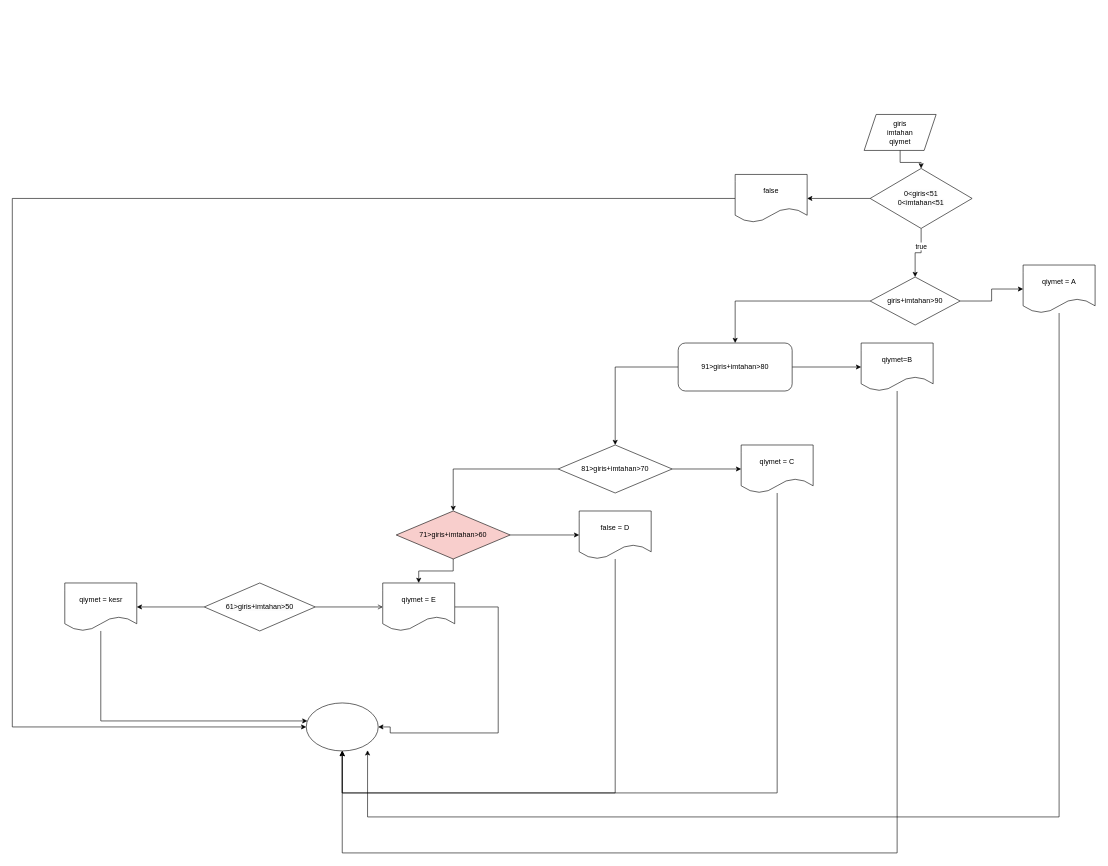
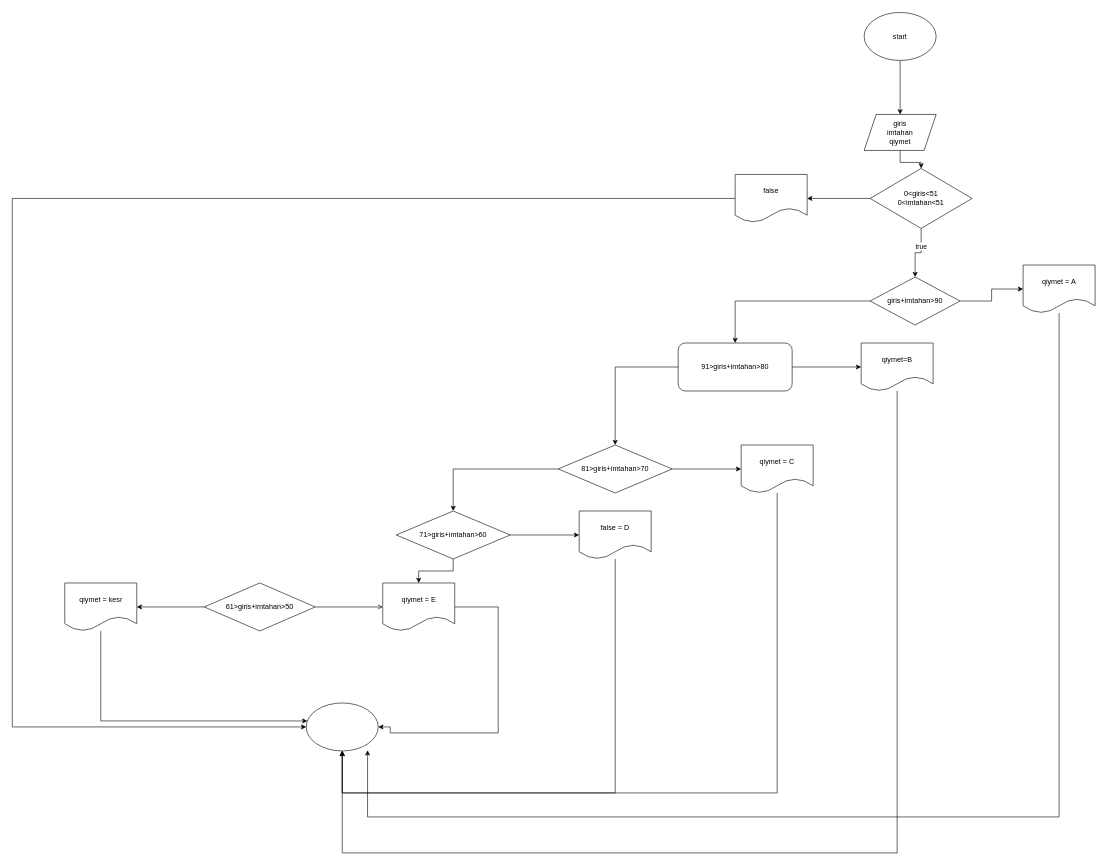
  <mxCell id="0" />
  <mxCell id="1" parent="0" />
+ <mxCell id="2" value="" style="edgeStyle=orthogonalEdgeStyle;rounded=0;orthogonalLoop=1;jettySize=auto;html=1;" edge="1" parent="1" source="3" target="6"><mxGeometry relative="1" as="geometry" /></mxCell>
+ <mxCell id="3" value="start" style="ellipse;whiteSpace=wrap;html=1;" vertex="1" parent="1"><mxGeometry x="1440" y="20" width="120" height="80" as="geometry" /></mxCell>
  <mxCell id="4" value="" style="edgeStyle=orthogonalEdgeStyle;rounded=0;orthogonalLoop=1;jettySize=auto;html=1;" edge="1" parent="1" source="37" target="9"><mxGeometry relative="1" as="geometry" /></mxCell>
  <mxCell id="5" value="true" style="edgeLabel;html=1;align=center;verticalAlign=middle;resizable=0;points=[];" vertex="1" connectable="0" parent="4"><mxGeometry x="-0.365" y="-1" relative="1" as="geometry"><mxPoint as="offset" /></mxGeometry></mxCell>
  <mxCell id="6" value="giris&lt;br&gt;imtahan&lt;br&gt;qiymet" style="shape=parallelogram;perimeter=parallelogramPerimeter;whiteSpace=wrap;html=1;fixedSize=1;" vertex="1" parent="1"><mxGeometry x="1440" y="190" width="120" height="60" as="geometry" /></mxCell>
  <mxCell id="7" value="" style="edgeStyle=orthogonalEdgeStyle;rounded=0;orthogonalLoop=1;jettySize=auto;html=1;" edge="1" parent="1" source="9" target="10"><mxGeometry relative="1" as="geometry" /></mxCell>
  <mxCell id="8" value="" style="edgeStyle=orthogonalEdgeStyle;rounded=0;orthogonalLoop=1;jettySize=auto;html=1;" edge="1" parent="1" source="9" target="13"><mxGeometry relative="1" as="geometry" /></mxCell>
  <mxCell id="9" value="giris+imtahan&amp;gt;90" style="rhombus;whiteSpace=wrap;html=1;" vertex="1" parent="1"><mxGeometry x="1450" y="461" width="150" height="80" as="geometry" /></mxCell>
  <mxCell id="10" value="qiymet = A" style="shape=document;whiteSpace=wrap;html=1;boundedLbl=1;" vertex="1" parent="1"><mxGeometry x="1705" y="441" width="120" height="80" as="geometry" /></mxCell>
  <mxCell id="11" value="" style="edgeStyle=orthogonalEdgeStyle;rounded=0;orthogonalLoop=1;jettySize=auto;html=1;" edge="1" parent="1" source="13" target="15"><mxGeometry relative="1" as="geometry" /></mxCell>
  <mxCell id="12" value="" style="edgeStyle=orthogonalEdgeStyle;rounded=0;orthogonalLoop=1;jettySize=auto;html=1;" edge="1" parent="1" source="13" target="18"><mxGeometry relative="1" as="geometry" /></mxCell>
  <mxCell id="13" value="91&amp;gt;giris+imtahan&amp;gt;80" style="whiteSpace=wrap;html=1;rounded=1;" vertex="1" parent="1"><mxGeometry x="1130" y="571" width="190" height="80" as="geometry" /></mxCell>
  <mxCell id="14" style="edgeStyle=orthogonalEdgeStyle;rounded=0;orthogonalLoop=1;jettySize=auto;html=1;" edge="1" parent="1" source="15" target="33"><mxGeometry relative="1" as="geometry"><Array as="points"><mxPoint x="1495" y="1421" /><mxPoint x="570" y="1421" /></Array></mxGeometry></mxCell>
  <mxCell id="15" value="qiymet=B" style="shape=document;whiteSpace=wrap;html=1;boundedLbl=1;" vertex="1" parent="1"><mxGeometry x="1435" y="571" width="120" height="80" as="geometry" /></mxCell>
  <mxCell id="16" value="" style="edgeStyle=orthogonalEdgeStyle;rounded=0;orthogonalLoop=1;jettySize=auto;html=1;" edge="1" parent="1" source="18" target="20"><mxGeometry relative="1" as="geometry" /></mxCell>
  <mxCell id="17" value="" style="edgeStyle=orthogonalEdgeStyle;rounded=0;orthogonalLoop=1;jettySize=auto;html=1;" edge="1" parent="1" source="18" target="23"><mxGeometry relative="1" as="geometry" /></mxCell>
  <mxCell id="18" value="81&amp;gt;giris+imtahan&amp;gt;70" style="rhombus;whiteSpace=wrap;html=1;" vertex="1" parent="1"><mxGeometry x="930" y="741" width="190" height="80" as="geometry" /></mxCell>
  <mxCell id="19" style="edgeStyle=orthogonalEdgeStyle;rounded=0;orthogonalLoop=1;jettySize=auto;html=1;" edge="1" parent="1" source="20" target="33"><mxGeometry relative="1" as="geometry"><Array as="points"><mxPoint x="1295" y="1321" /><mxPoint x="570" y="1321" /></Array></mxGeometry></mxCell>
  <mxCell id="20" value="qiymet = C" style="shape=document;whiteSpace=wrap;html=1;boundedLbl=1;" vertex="1" parent="1"><mxGeometry x="1235" y="741" width="120" height="80" as="geometry" /></mxCell>
  <mxCell id="21" value="" style="edgeStyle=orthogonalEdgeStyle;rounded=0;orthogonalLoop=1;jettySize=auto;html=1;" edge="1" parent="1" source="23" target="25"><mxGeometry relative="1" as="geometry" /></mxCell>
  <mxCell id="22" value="" style="edgeStyle=orthogonalEdgeStyle;rounded=0;orthogonalLoop=1;jettySize=auto;html=1;" edge="1" parent="1" source="23" target="30"><mxGeometry relative="1" as="geometry" /></mxCell>
- <mxCell id="23" value="71&amp;gt;giris+imtahan&amp;gt;60" style="rhombus;whiteSpace=wrap;html=1;fillColor=#f8cecc;" vertex="1" parent="1"><mxGeometry x="660" y="851" width="190" height="80" as="geometry" /></mxCell>
+ <mxCell id="23" value="71&amp;gt;giris+imtahan&amp;gt;60" style="rhombus;whiteSpace=wrap;html=1;" vertex="1" parent="1"><mxGeometry x="660" y="851" width="190" height="80" as="geometry" /></mxCell>
  <mxCell id="24" style="edgeStyle=orthogonalEdgeStyle;rounded=0;orthogonalLoop=1;jettySize=auto;html=1;" edge="1" parent="1" source="25" target="33"><mxGeometry relative="1" as="geometry"><mxPoint x="970" y="1231" as="targetPoint" /><Array as="points"><mxPoint x="1025" y="1321" /><mxPoint x="570" y="1321" /></Array></mxGeometry></mxCell>
  <mxCell id="25" value="false = D" style="shape=document;whiteSpace=wrap;html=1;boundedLbl=1;" vertex="1" parent="1"><mxGeometry x="965" y="851" width="120" height="80" as="geometry" /></mxCell>
  <mxCell id="26" value="" style="edgeStyle=orthogonalEdgeStyle;rounded=0;orthogonalLoop=1;jettySize=auto;html=1;endArrow=open;" edge="1" parent="1" source="28" target="30"><mxGeometry relative="1" as="geometry" /></mxCell>
  <mxCell id="27" value="" style="edgeStyle=orthogonalEdgeStyle;rounded=0;orthogonalLoop=1;jettySize=auto;html=1;" edge="1" parent="1" source="28" target="32"><mxGeometry relative="1" as="geometry" /></mxCell>
  <mxCell id="28" value="&lt;br&gt;&lt;span style=&quot;color: rgb(0, 0, 0); font-family: Helvetica; font-size: 12px; font-style: normal; font-variant-ligatures: normal; font-variant-caps: normal; font-weight: 400; letter-spacing: normal; orphans: 2; text-align: center; text-indent: 0px; text-transform: none; widows: 2; word-spacing: 0px; -webkit-text-stroke-width: 0px; background-color: rgb(251, 251, 251); text-decoration-thickness: initial; text-decoration-style: initial; text-decoration-color: initial; float: none; display: inline !important;&quot;&gt;61&amp;gt;giris+imtahan&amp;gt;50&lt;/span&gt;&lt;div&gt;&lt;br/&gt;&lt;/div&gt;" style="rhombus;whiteSpace=wrap;html=1;" vertex="1" parent="1"><mxGeometry x="340" y="971" width="185" height="80" as="geometry" /></mxCell>
  <mxCell id="29" style="edgeStyle=orthogonalEdgeStyle;rounded=0;orthogonalLoop=1;jettySize=auto;html=1;entryX=1;entryY=0.5;entryDx=0;entryDy=0;" edge="1" parent="1" source="30" target="33"><mxGeometry relative="1" as="geometry"><Array as="points"><mxPoint x="830" y="1011" /><mxPoint x="830" y="1221" /><mxPoint x="650" y="1221" /><mxPoint x="650" y="1211" /></Array></mxGeometry></mxCell>
  <mxCell id="30" value="qiymet = E" style="shape=document;whiteSpace=wrap;html=1;boundedLbl=1;" vertex="1" parent="1"><mxGeometry x="637.5" y="971" width="120" height="80" as="geometry" /></mxCell>
  <mxCell id="31" style="edgeStyle=orthogonalEdgeStyle;rounded=0;orthogonalLoop=1;jettySize=auto;html=1;" edge="1" parent="1" source="32" target="33"><mxGeometry relative="1" as="geometry"><Array as="points"><mxPoint x="168" y="1201" /></Array></mxGeometry></mxCell>
  <mxCell id="32" value="qiymet = kesr" style="shape=document;whiteSpace=wrap;html=1;boundedLbl=1;" vertex="1" parent="1"><mxGeometry x="107.5" y="971" width="120" height="80" as="geometry" /></mxCell>
  <mxCell id="33" value="" style="ellipse;whiteSpace=wrap;html=1;" vertex="1" parent="1"><mxGeometry x="510" y="1171" width="120" height="80" as="geometry" /></mxCell>
  <mxCell id="34" style="edgeStyle=orthogonalEdgeStyle;rounded=0;orthogonalLoop=1;jettySize=auto;html=1;entryX=0.852;entryY=0.986;entryDx=0;entryDy=0;entryPerimeter=0;" edge="1" parent="1" source="10" target="33"><mxGeometry relative="1" as="geometry"><Array as="points"><mxPoint x="1765" y="1361" /><mxPoint x="612" y="1361" /></Array></mxGeometry></mxCell>
  <mxCell id="35" value="" style="edgeStyle=orthogonalEdgeStyle;rounded=0;orthogonalLoop=1;jettySize=auto;html=1;" edge="1" parent="1" source="6" target="37"><mxGeometry relative="1" as="geometry"><mxPoint x="1500" y="250" as="sourcePoint" /><mxPoint x="1525" y="461" as="targetPoint" /></mxGeometry></mxCell>
  <mxCell id="36" value="" style="edgeStyle=orthogonalEdgeStyle;rounded=0;orthogonalLoop=1;jettySize=auto;html=1;" edge="1" parent="1" source="37" target="39"><mxGeometry relative="1" as="geometry" /></mxCell>
  <mxCell id="37" value="&lt;br&gt;&lt;span style=&quot;color: rgb(0, 0, 0); font-family: Helvetica; font-size: 12px; font-style: normal; font-variant-ligatures: normal; font-variant-caps: normal; font-weight: 400; letter-spacing: normal; orphans: 2; text-align: center; text-indent: 0px; text-transform: none; widows: 2; word-spacing: 0px; -webkit-text-stroke-width: 0px; background-color: rgb(251, 251, 251); text-decoration-thickness: initial; text-decoration-style: initial; text-decoration-color: initial; float: none; display: inline !important;&quot;&gt;0&amp;lt;giris&amp;lt;51&lt;/span&gt;&lt;br style=&quot;border-color: var(--border-color); color: rgb(0, 0, 0); font-family: Helvetica; font-size: 12px; font-style: normal; font-variant-ligatures: normal; font-variant-caps: normal; font-weight: 400; letter-spacing: normal; orphans: 2; text-align: center; text-indent: 0px; text-transform: none; widows: 2; word-spacing: 0px; -webkit-text-stroke-width: 0px; background-color: rgb(251, 251, 251); text-decoration-thickness: initial; text-decoration-style: initial; text-decoration-color: initial;&quot;&gt;&lt;span style=&quot;color: rgb(0, 0, 0); font-family: Helvetica; font-size: 12px; font-style: normal; font-variant-ligatures: normal; font-variant-caps: normal; font-weight: 400; letter-spacing: normal; orphans: 2; text-align: center; text-indent: 0px; text-transform: none; widows: 2; word-spacing: 0px; -webkit-text-stroke-width: 0px; background-color: rgb(251, 251, 251); text-decoration-thickness: initial; text-decoration-style: initial; text-decoration-color: initial; float: none; display: inline !important;&quot;&gt;0&amp;lt;imtahan&amp;lt;51&lt;/span&gt;&lt;br style=&quot;border-color: var(--border-color); color: rgb(0, 0, 0); font-family: Helvetica; font-size: 12px; font-style: normal; font-variant-ligatures: normal; font-variant-caps: normal; font-weight: 400; letter-spacing: normal; orphans: 2; text-align: center; text-indent: 0px; text-transform: none; widows: 2; word-spacing: 0px; -webkit-text-stroke-width: 0px; background-color: rgb(251, 251, 251); text-decoration-thickness: initial; text-decoration-style: initial; text-decoration-color: initial;&quot;&gt;&lt;div&gt;&lt;br/&gt;&lt;/div&gt;" style="rhombus;whiteSpace=wrap;html=1;" vertex="1" parent="1"><mxGeometry x="1450" y="280" width="170" height="100" as="geometry" /></mxCell>
  <mxCell id="38" style="edgeStyle=orthogonalEdgeStyle;rounded=0;orthogonalLoop=1;jettySize=auto;html=1;" edge="1" parent="1" source="39" target="33"><mxGeometry relative="1" as="geometry"><Array as="points"><mxPoint x="20" y="330" /><mxPoint x="20" y="1211" /></Array></mxGeometry></mxCell>
  <mxCell id="39" value="false" style="shape=document;whiteSpace=wrap;html=1;boundedLbl=1;" vertex="1" parent="1"><mxGeometry x="1225" y="290" width="120" height="80" as="geometry" /></mxCell>
